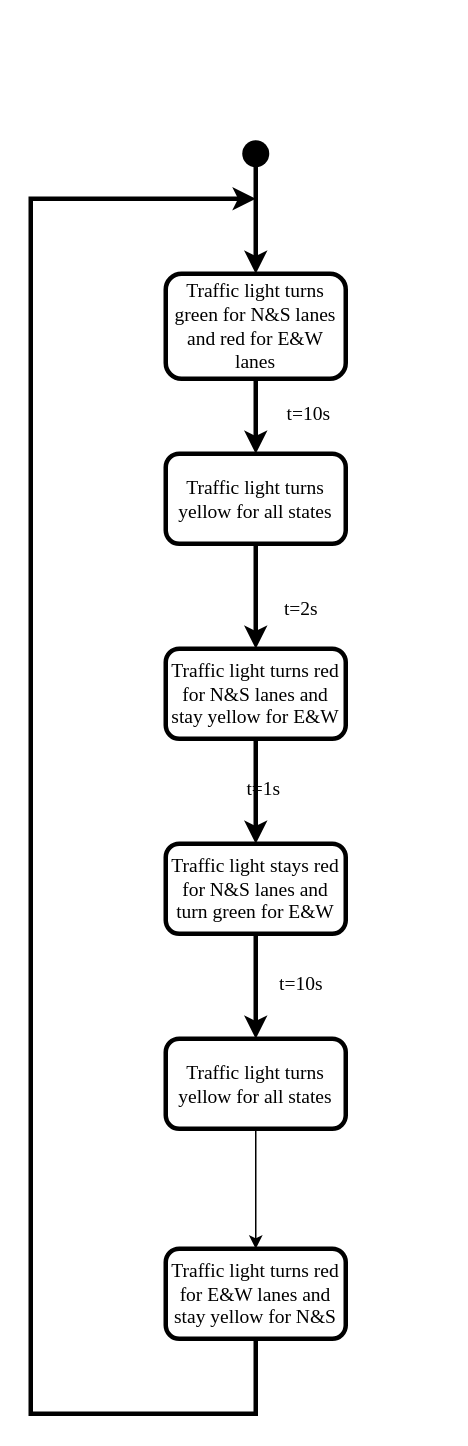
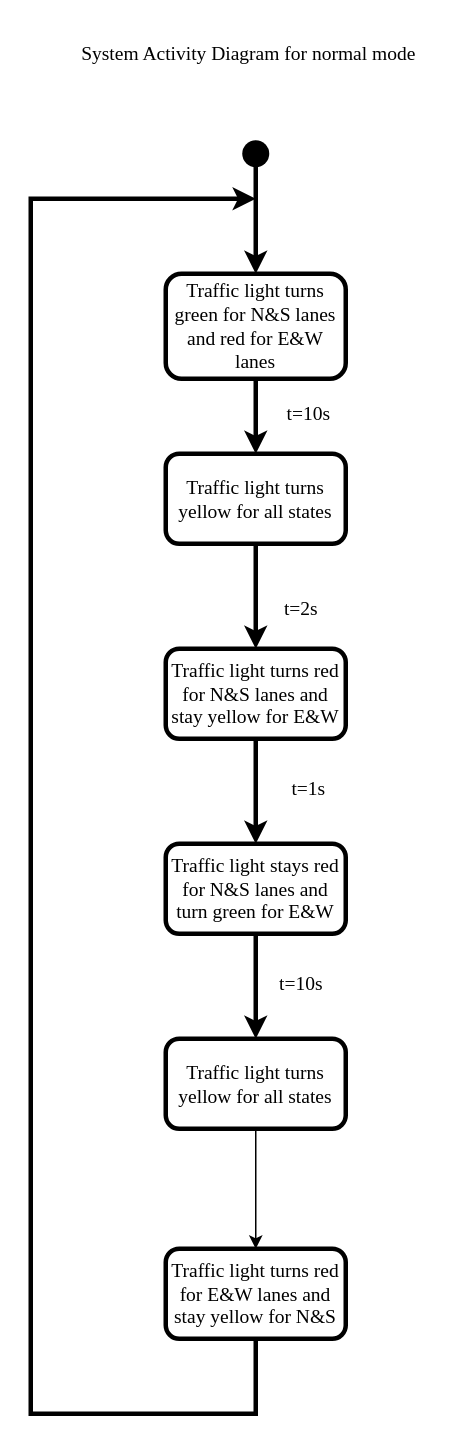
  <mxCell id="0" />
  <mxCell id="1" parent="0" />
  <mxCell id="2" value="" style="edgeStyle=orthogonalEdgeStyle;rounded=0;orthogonalLoop=1;jettySize=auto;html=1;strokeWidth=3;fontSize=13;fontFamily=Times New Roman;" edge="1" parent="1" source="3" target="7"><mxGeometry relative="1" as="geometry" /></mxCell>
  <mxCell id="3" value="" style="shape=waypoint;sketch=0;fillStyle=solid;size=6;pointerEvents=1;points=[];fillColor=none;resizable=0;rotatable=0;perimeter=centerPerimeter;snapToPoint=1;strokeWidth=7;fontSize=13;fontFamily=Times New Roman;" vertex="1" parent="1"><mxGeometry x="160" y="92" width="20" height="20" as="geometry" /></mxCell>
  <mxCell id="4" value="" style="edgeStyle=orthogonalEdgeStyle;rounded=0;orthogonalLoop=1;jettySize=auto;html=1;strokeWidth=3;fontSize=13;fontFamily=Times New Roman;" edge="1" parent="1" source="5" target="9"><mxGeometry relative="1" as="geometry" /></mxCell>
  <mxCell id="5" value="Traffic light turns yellow for all states" style="rounded=1;whiteSpace=wrap;html=1;strokeWidth=3;fontSize=13;fontFamily=Times New Roman;" vertex="1" parent="1"><mxGeometry x="110" y="302" width="120" height="60" as="geometry" /></mxCell>
  <mxCell id="6" value="" style="edgeStyle=orthogonalEdgeStyle;rounded=0;orthogonalLoop=1;jettySize=auto;html=1;strokeWidth=3;fontSize=13;fontFamily=Times New Roman;" edge="1" parent="1" source="7" target="5"><mxGeometry relative="1" as="geometry" /></mxCell>
  <mxCell id="7" value="Traffic light turns green for N&amp;amp;S lanes and red for E&amp;amp;W lanes" style="rounded=1;whiteSpace=wrap;html=1;strokeWidth=3;fontSize=13;fontFamily=Times New Roman;" vertex="1" parent="1"><mxGeometry x="110" y="182" width="120" height="70" as="geometry" /></mxCell>
  <mxCell id="8" value="" style="edgeStyle=orthogonalEdgeStyle;rounded=0;orthogonalLoop=1;jettySize=auto;html=1;strokeWidth=3;fontSize=13;fontFamily=Times New Roman;" edge="1" parent="1" source="9" target="11"><mxGeometry relative="1" as="geometry" /></mxCell>
  <mxCell id="9" value="Traffic light turns red for N&amp;amp;S lanes and stay yellow for E&amp;amp;W" style="rounded=1;whiteSpace=wrap;html=1;strokeWidth=3;fontSize=13;fontFamily=Times New Roman;" vertex="1" parent="1"><mxGeometry x="110" y="432" width="120" height="60" as="geometry" /></mxCell>
  <mxCell id="10" value="" style="edgeStyle=orthogonalEdgeStyle;rounded=0;orthogonalLoop=1;jettySize=auto;html=1;strokeWidth=3;fontSize=13;fontFamily=Times New Roman;" edge="1" parent="1" source="11" target="13"><mxGeometry relative="1" as="geometry" /></mxCell>
  <mxCell id="11" value="Traffic light stays red for N&amp;amp;S lanes and turn green for E&amp;amp;W" style="rounded=1;whiteSpace=wrap;html=1;strokeWidth=3;fontSize=13;fontFamily=Times New Roman;" vertex="1" parent="1"><mxGeometry x="110" y="562" width="120" height="60" as="geometry" /></mxCell>
  <mxCell id="12" value="" style="edgeStyle=orthogonalEdgeStyle;rounded=0;orthogonalLoop=1;jettySize=auto;html=1;" edge="1" parent="1" source="13" target="20"><mxGeometry relative="1" as="geometry" /></mxCell>
  <mxCell id="13" value="Traffic light turns yellow for all states" style="rounded=1;whiteSpace=wrap;html=1;strokeWidth=3;fontSize=13;fontFamily=Times New Roman;" vertex="1" parent="1"><mxGeometry x="110" y="692" width="120" height="60" as="geometry" /></mxCell>
  <mxCell id="14" value="" style="endArrow=classic;html=1;rounded=0;strokeWidth=3;fontSize=13;fontFamily=Times New Roman;" edge="1" parent="1"><mxGeometry width="50" height="50" relative="1" as="geometry"><mxPoint x="170" y="892" as="sourcePoint" /><mxPoint x="170" y="132" as="targetPoint" /><Array as="points"><mxPoint x="170" y="942" /><mxPoint x="20" y="942" /><mxPoint x="20" y="782" /><mxPoint x="20" y="132" /></Array></mxGeometry></mxCell>
+ <mxCell id="15" value="System Activity Diagram for normal mode" style="text;html=1;align=center;verticalAlign=middle;resizable=0;points=[];autosize=1;strokeColor=none;fillColor=none;strokeWidth=3;fontSize=13;fontFamily=Times New Roman;" vertex="1" parent="1"><mxGeometry x="40" y="20" width="250" height="30" as="geometry" /></mxCell>
  <mxCell id="16" value="t=10s" style="text;html=1;align=center;verticalAlign=middle;resizable=0;points=[];autosize=1;strokeColor=none;fillColor=none;strokeWidth=3;fontFamily=Times New Roman;fontSize=13;" vertex="1" parent="1"><mxGeometry x="180" y="260" width="50" height="30" as="geometry" /></mxCell>
  <mxCell id="17" value="t=2s" style="text;html=1;align=center;verticalAlign=middle;resizable=0;points=[];autosize=1;strokeColor=none;fillColor=none;strokeWidth=3;fontFamily=Times New Roman;fontSize=13;" vertex="1" parent="1"><mxGeometry x="175" y="390" width="50" height="30" as="geometry" /></mxCell>
- <mxCell id="18" value="t=1s" style="text;html=1;align=center;verticalAlign=middle;resizable=0;points=[];autosize=1;strokeColor=none;fillColor=none;strokeWidth=3;fontFamily=Times New Roman;fontSize=13;" vertex="1" parent="1"><mxGeometry x="150" y="510" width="50" height="30" as="geometry" /></mxCell>
+ <mxCell id="18" value="t=1s" style="text;html=1;align=center;verticalAlign=middle;resizable=0;points=[];autosize=1;strokeColor=none;fillColor=none;strokeWidth=3;fontFamily=Times New Roman;fontSize=13;" vertex="1" parent="1"><mxGeometry x="180" y="510" width="50" height="30" as="geometry" /></mxCell>
  <mxCell id="19" value="t=10s" style="text;html=1;align=center;verticalAlign=middle;resizable=0;points=[];autosize=1;strokeColor=none;fillColor=none;fontFamily=Times New Roman;fontSize=13;" vertex="1" parent="1"><mxGeometry x="175" y="640" width="50" height="30" as="geometry" /></mxCell>
  <mxCell id="20" value="Traffic light turns red for E&amp;amp;W lanes and stay yellow for N&amp;amp;S" style="whiteSpace=wrap;html=1;fontSize=13;fontFamily=Times New Roman;rounded=1;strokeWidth=3;" vertex="1" parent="1"><mxGeometry x="110" y="832" width="120" height="60" as="geometry" /></mxCell>
